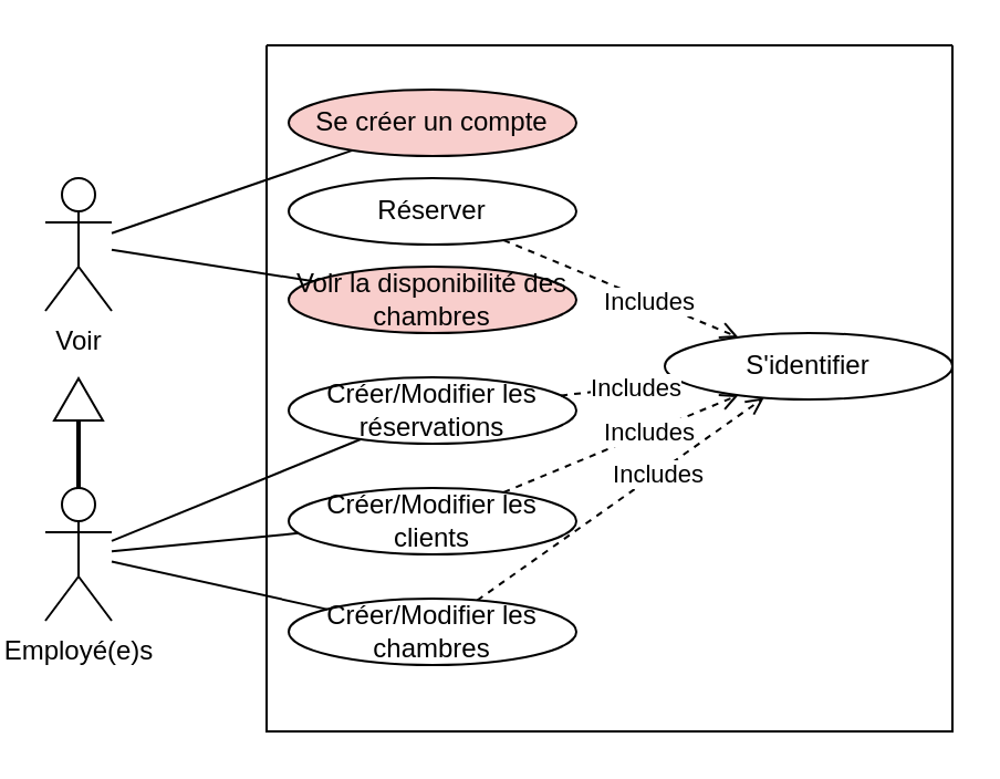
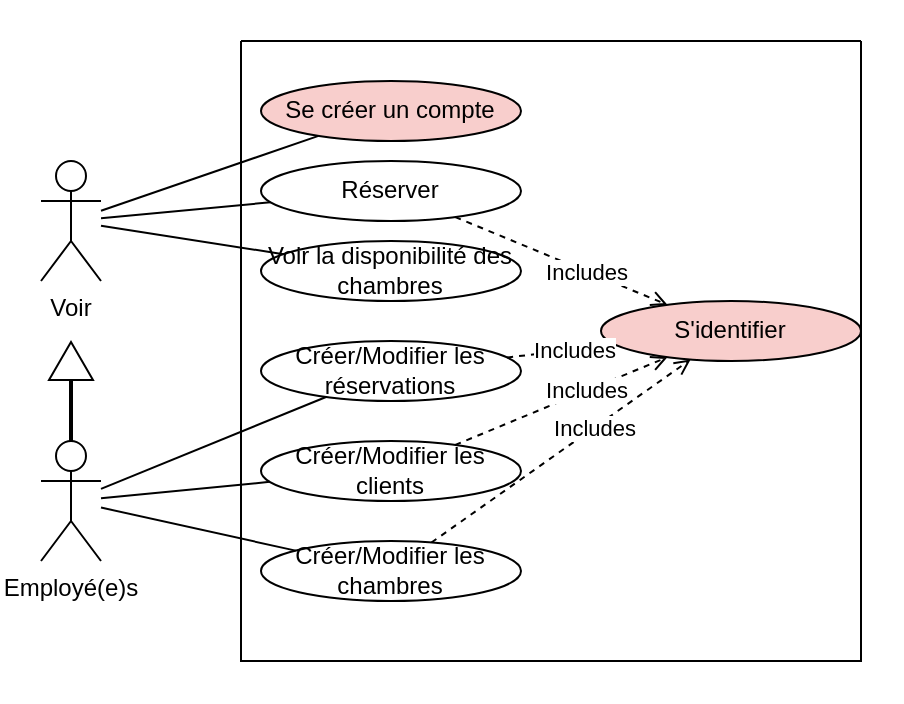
  <mxCell id="0" />
  <mxCell id="1" parent="0" />
  <mxCell id="2" value="Voir&lt;div&gt;&lt;br&gt;&lt;/div&gt;" style="shape=umlActor;verticalLabelPosition=bottom;verticalAlign=top;html=1;outlineConnect=0;" vertex="1" parent="1"><mxGeometry x="20" y="80" width="30" height="60" as="geometry" /></mxCell>
  <mxCell id="3" value="Employé(e)s" style="shape=umlActor;verticalLabelPosition=bottom;verticalAlign=top;html=1;outlineConnect=0;" vertex="1" parent="1"><mxGeometry x="20" y="220" width="30" height="60" as="geometry" /></mxCell>
  <mxCell id="4" value="" style="swimlane;startSize=0;" vertex="1" parent="1"><mxGeometry x="120" y="20" width="310" height="310" as="geometry" /></mxCell>
  <mxCell id="5" value="Réserver" style="ellipse;whiteSpace=wrap;html=1;" vertex="1" parent="4"><mxGeometry x="10" y="60" width="130" height="30" as="geometry" /></mxCell>
  <mxCell id="6" value="Créer/Modifier les réservations" style="ellipse;whiteSpace=wrap;html=1;" vertex="1" parent="4"><mxGeometry x="10" y="150" width="130" height="30" as="geometry" /></mxCell>
  <mxCell id="7" value="Créer/Modifier les clients" style="ellipse;whiteSpace=wrap;html=1;" vertex="1" parent="4"><mxGeometry x="10" y="200" width="130" height="30" as="geometry" /></mxCell>
  <mxCell id="8" value="Créer/Modifier les chambres" style="ellipse;whiteSpace=wrap;html=1;" vertex="1" parent="4"><mxGeometry x="10" y="250" width="130" height="30" as="geometry" /></mxCell>
- <mxCell id="9" value="Voir la disponibilité des chambres" style="ellipse;whiteSpace=wrap;html=1;fillColor=#f8cecc;" vertex="1" parent="4"><mxGeometry x="10" y="100" width="130" height="30" as="geometry" /></mxCell>
- <mxCell id="10" value="S'identifier" style="ellipse;whiteSpace=wrap;html=1;" vertex="1" parent="4"><mxGeometry x="180" y="130" width="130" height="30" as="geometry" /></mxCell>
+ <mxCell id="9" value="Voir la disponibilité des chambres" style="ellipse;whiteSpace=wrap;html=1;" vertex="1" parent="4"><mxGeometry x="10" y="100" width="130" height="30" as="geometry" /></mxCell>
+ <mxCell id="10" value="S'identifier" style="ellipse;whiteSpace=wrap;html=1;fillColor=#f8cecc;" vertex="1" parent="4"><mxGeometry x="180" y="130" width="130" height="30" as="geometry" /></mxCell>
  <mxCell id="11" value="" style="endArrow=open;html=1;rounded=0;strokeColor=default;dashed=1;endFill=0;" edge="1" parent="4" source="5" target="10"><mxGeometry width="50" height="50" relative="1" as="geometry"><mxPoint x="60" y="130" as="sourcePoint" /><mxPoint x="110" y="80" as="targetPoint" /></mxGeometry></mxCell>
  <mxCell id="12" value="Includes" style="edgeLabel;html=1;align=center;verticalAlign=middle;resizable=0;points=[];" vertex="1" connectable="0" parent="11"><mxGeometry x="0.243" relative="1" as="geometry"><mxPoint as="offset" /></mxGeometry></mxCell>
  <mxCell id="13" value="Se créer un compte" style="ellipse;whiteSpace=wrap;html=1;fillColor=#f8cecc;" vertex="1" parent="4"><mxGeometry x="10" y="20" width="130" height="30" as="geometry" /></mxCell>
  <mxCell id="14" value="" style="endArrow=open;html=1;rounded=0;strokeColor=default;dashed=1;endFill=0;" edge="1" parent="4" source="7" target="10"><mxGeometry width="50" height="50" relative="1" as="geometry"><mxPoint x="150" y="206" as="sourcePoint" /><mxPoint x="256" y="250" as="targetPoint" /></mxGeometry></mxCell>
  <mxCell id="15" value="Includes" style="edgeLabel;html=1;align=center;verticalAlign=middle;resizable=0;points=[];" vertex="1" connectable="0" parent="14"><mxGeometry x="0.243" relative="1" as="geometry"><mxPoint as="offset" /></mxGeometry></mxCell>
  <mxCell id="16" value="" style="endArrow=open;html=1;rounded=0;strokeColor=default;dashed=1;endFill=0;" edge="1" parent="4" source="6" target="10"><mxGeometry width="50" height="50" relative="1" as="geometry"><mxPoint x="147" y="128" as="sourcePoint" /><mxPoint x="253" y="172" as="targetPoint" /></mxGeometry></mxCell>
  <mxCell id="17" value="Includes" style="edgeLabel;html=1;align=center;verticalAlign=middle;resizable=0;points=[];" vertex="1" connectable="0" parent="16"><mxGeometry x="0.243" relative="1" as="geometry"><mxPoint as="offset" /></mxGeometry></mxCell>
  <mxCell id="18" value="" style="endArrow=open;html=1;rounded=0;strokeColor=default;dashed=1;endFill=0;" edge="1" parent="4" source="8" target="10"><mxGeometry width="50" height="50" relative="1" as="geometry"><mxPoint x="180" y="220" as="sourcePoint" /><mxPoint x="286" y="264" as="targetPoint" /></mxGeometry></mxCell>
  <mxCell id="19" value="Includes" style="edgeLabel;html=1;align=center;verticalAlign=middle;resizable=0;points=[];" vertex="1" connectable="0" parent="18"><mxGeometry x="0.243" relative="1" as="geometry"><mxPoint as="offset" /></mxGeometry></mxCell>
  <mxCell id="20" value="" style="endArrow=none;html=1;rounded=0;" edge="1" parent="1" source="6" target="3"><mxGeometry width="50" height="50" relative="1" as="geometry"><mxPoint x="150" y="250" as="sourcePoint" /><mxPoint x="200" y="200" as="targetPoint" /></mxGeometry></mxCell>
  <mxCell id="21" value="" style="endArrow=none;html=1;rounded=0;" edge="1" parent="1" source="7" target="3"><mxGeometry width="50" height="50" relative="1" as="geometry"><mxPoint x="353" y="142" as="sourcePoint" /><mxPoint x="430" y="107" as="targetPoint" /></mxGeometry></mxCell>
  <mxCell id="22" value="" style="endArrow=none;html=1;rounded=0;" edge="1" parent="1" source="8" target="3"><mxGeometry width="50" height="50" relative="1" as="geometry"><mxPoint x="396.5" y="215" as="sourcePoint" /><mxPoint x="460" y="200" as="targetPoint" /></mxGeometry></mxCell>
  <mxCell id="23" value="" style="shape=flexArrow;endArrow=classic;html=1;rounded=0;spacing=2;strokeWidth=1;width=1;" edge="1" parent="1" source="3"><mxGeometry width="50" height="50" relative="1" as="geometry"><mxPoint x="190" y="90" as="sourcePoint" /><mxPoint x="35" y="170" as="targetPoint" /></mxGeometry></mxCell>
+ <mxCell id="24" value="" style="endArrow=none;html=1;rounded=0;" edge="1" parent="1" source="2" target="5"><mxGeometry width="50" height="50" relative="1" as="geometry"><mxPoint x="150" y="250" as="sourcePoint" /><mxPoint x="200" y="200" as="targetPoint" /></mxGeometry></mxCell>
  <mxCell id="25" value="" style="endArrow=none;html=1;rounded=0;" edge="1" parent="1" source="2" target="9"><mxGeometry width="50" height="50" relative="1" as="geometry"><mxPoint x="150" y="250" as="sourcePoint" /><mxPoint x="200" y="200" as="targetPoint" /></mxGeometry></mxCell>
  <mxCell id="26" value="" style="endArrow=none;html=1;rounded=0;" edge="1" parent="1" source="2" target="13"><mxGeometry width="50" height="50" relative="1" as="geometry"><mxPoint x="60" y="122" as="sourcePoint" /><mxPoint x="151" y="137" as="targetPoint" /></mxGeometry></mxCell>
